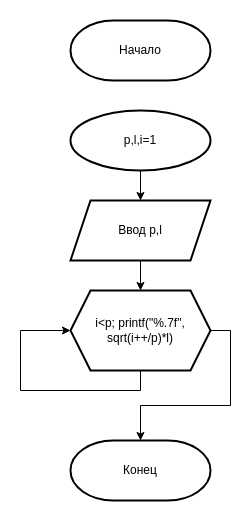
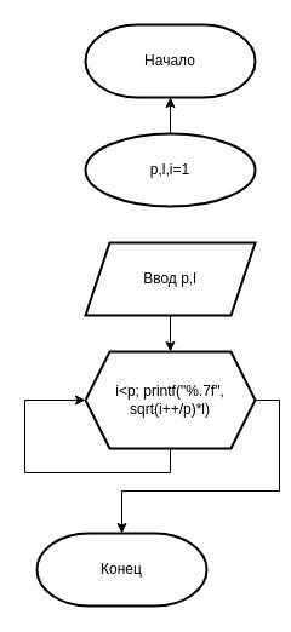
  <mxCell id="0" />
  <mxCell id="1" parent="0" />
  <mxCell id="2" value="Начало" style="strokeWidth=2;html=1;shape=mxgraph.flowchart.terminator;whiteSpace=wrap;" vertex="1" parent="1"><mxGeometry y="20" width="140" height="60" as="geometry" x="70" /></mxCell>
- <mxCell id="3" value="" style="edgeStyle=orthogonalEdgeStyle;rounded=0;orthogonalLoop=1;jettySize=auto;html=1;" edge="1" parent="1" source="4" target="6"><mxGeometry relative="1" as="geometry" /></mxCell>
+ <mxCell id="3" value="" style="edgeStyle=orthogonalEdgeStyle;rounded=0;orthogonalLoop=1;jettySize=auto;html=1;" edge="1" parent="1" source="4" target="2"><mxGeometry relative="1" as="geometry" /></mxCell>
  <mxCell id="4" value="p,l,i=1" style="ellipse;whiteSpace=wrap;html=1;strokeWidth=2;" vertex="1" parent="1"><mxGeometry y="110" width="140" height="60" as="geometry" x="70" /></mxCell>
  <mxCell id="5" value="" style="edgeStyle=orthogonalEdgeStyle;rounded=0;orthogonalLoop=1;jettySize=auto;html=1;" edge="1" parent="1" source="6" target="9"><mxGeometry relative="1" as="geometry" /></mxCell>
  <mxCell id="6" value="Ввод p,l" style="shape=parallelogram;perimeter=parallelogramPerimeter;whiteSpace=wrap;html=1;fixedSize=1;strokeWidth=2;" vertex="1" parent="1"><mxGeometry y="200" width="140" height="60" as="geometry" x="70" /></mxCell>
  <mxCell id="7" style="edgeStyle=orthogonalEdgeStyle;rounded=0;orthogonalLoop=1;jettySize=auto;html=1;exitX=0.5;exitY=1;exitDx=0;exitDy=0;entryX=0;entryY=0.5;entryDx=0;entryDy=0;" edge="1" parent="1" source="9" target="9"><mxGeometry relative="1" as="geometry"><mxPoint x="60" y="370" as="targetPoint" /><Array as="points"><mxPoint x="140" y="390" /><mxPoint x="20" y="390" /><mxPoint x="20" y="330" /></Array></mxGeometry></mxCell>
  <mxCell id="8" style="edgeStyle=orthogonalEdgeStyle;rounded=0;orthogonalLoop=1;jettySize=auto;html=1;exitX=1;exitY=0.5;exitDx=0;exitDy=0;entryX=0.5;entryY=0;entryDx=0;entryDy=0;entryPerimeter=0;" edge="1" parent="1" source="9" target="10"><mxGeometry relative="1" as="geometry" /></mxCell>
  <mxCell id="9" value="i&amp;lt;p; printf(&quot;%.7f&quot;,&lt;br&gt;sqrt(i++/p)*l)" style="shape=hexagon;perimeter=hexagonPerimeter2;whiteSpace=wrap;html=1;fixedSize=1;strokeWidth=2;" vertex="1" parent="1"><mxGeometry y="290" width="140" height="80" as="geometry" x="70" /></mxCell>
- <mxCell id="10" value="Конец" style="strokeWidth=2;html=1;shape=mxgraph.flowchart.terminator;whiteSpace=wrap;" vertex="1" parent="1"><mxGeometry y="440" width="140" height="60" as="geometry" x="70" /></mxCell>
+ <mxCell id="10" value="Конец" style="strokeWidth=2;html=1;shape=mxgraph.flowchart.terminator;whiteSpace=wrap;" vertex="1" parent="1"><mxGeometry x="30" y="440" width="140" height="60" as="geometry" /></mxCell>
